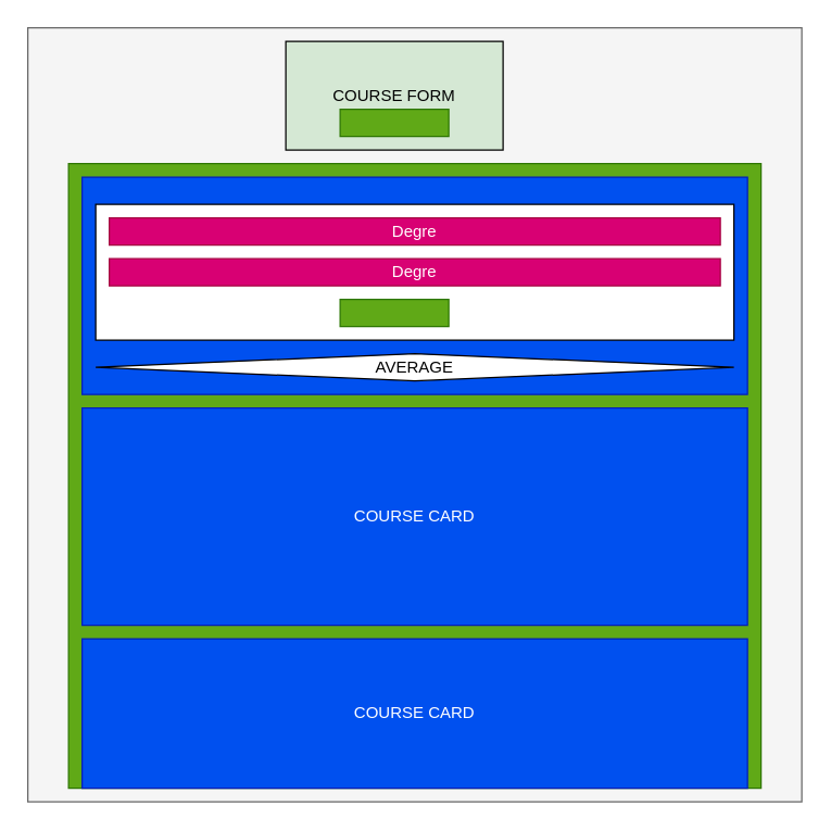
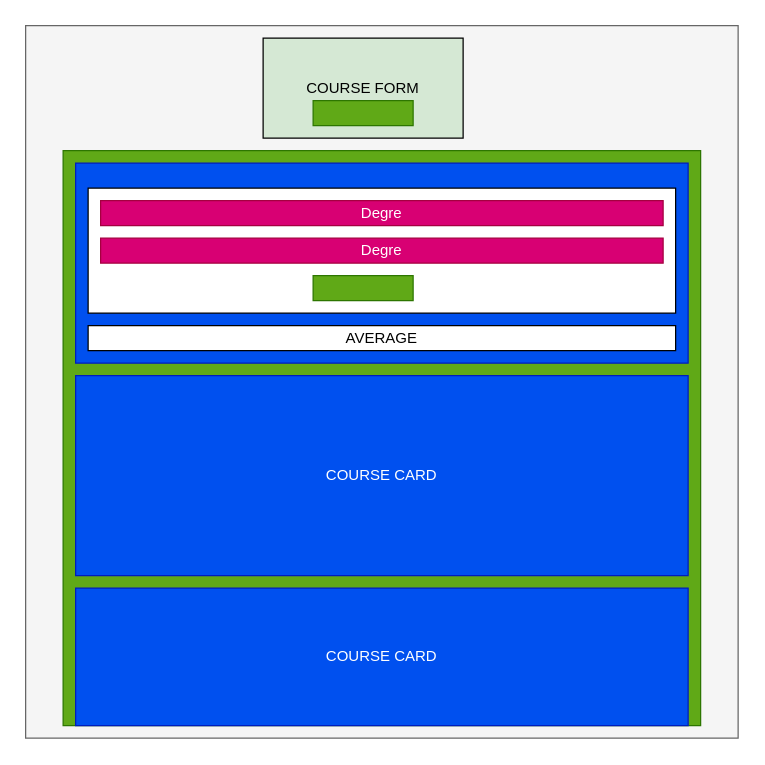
  <mxCell id="0" />
  <mxCell id="1" parent="0" />
  <mxCell id="2" value="" style="whiteSpace=wrap;html=1;aspect=fixed;fillColor=#f5f5f5;fontColor=#333333;strokeColor=#666666;" vertex="1" parent="1"><mxGeometry x="20" y="20" width="570" height="570" as="geometry" /></mxCell>
  <mxCell id="3" value="COURSE FORM" style="rounded=0;whiteSpace=wrap;html=1;fillColor=#d5e8d4;" vertex="1" parent="1"><mxGeometry x="210" y="30" width="160" height="80" as="geometry" /></mxCell>
  <mxCell id="4" value="" style="rounded=0;whiteSpace=wrap;html=1;fillColor=#60a917;strokeColor=#2D7600;fontColor=#ffffff;" vertex="1" parent="1"><mxGeometry x="50" y="120" width="510" height="460" as="geometry" /></mxCell>
  <mxCell id="5" value="COURSE CARD" style="rounded=0;whiteSpace=wrap;html=1;fillColor=#0050ef;strokeColor=#001DBC;fontColor=#ffffff;" vertex="1" parent="1"><mxGeometry x="60" y="130" width="490" height="160" as="geometry" /></mxCell>
  <mxCell id="6" value="COURSE CARD" style="rounded=0;whiteSpace=wrap;html=1;fillColor=#0050ef;strokeColor=#001DBC;fontColor=#ffffff;" vertex="1" parent="1"><mxGeometry x="60" y="300" width="490" height="160" as="geometry" /></mxCell>
  <mxCell id="7" value="COURSE CARD" style="rounded=0;whiteSpace=wrap;html=1;fillColor=#0050ef;strokeColor=#001DBC;fontColor=#ffffff;" vertex="1" parent="1"><mxGeometry x="60" y="470" width="490" height="110" as="geometry" /></mxCell>
  <mxCell id="8" value="" style="rounded=0;whiteSpace=wrap;html=1;" vertex="1" parent="1"><mxGeometry x="70" y="150" width="470" height="100" as="geometry" /></mxCell>
- <mxCell id="9" value="AVERAGE" style="rhombus;whiteSpace=wrap;html=1;" vertex="1" parent="1"><mxGeometry x="70" y="260" width="470" height="20" as="geometry" /></mxCell>
+ <mxCell id="9" value="AVERAGE" style="rounded=0;whiteSpace=wrap;html=1;" vertex="1" parent="1"><mxGeometry x="70" y="260" width="470" height="20" as="geometry" /></mxCell>
  <mxCell id="10" value="Degre" style="rounded=0;whiteSpace=wrap;html=1;fillColor=#d80073;fontColor=#ffffff;strokeColor=#A50040;" vertex="1" parent="1"><mxGeometry x="80" y="160" width="450" height="20" as="geometry" /></mxCell>
  <mxCell id="11" value="Degre" style="rounded=0;whiteSpace=wrap;html=1;fillColor=#d80073;fontColor=#ffffff;strokeColor=#A50040;" vertex="1" parent="1"><mxGeometry x="80" y="190" width="450" height="20" as="geometry" /></mxCell>
  <mxCell id="12" value="" style="rounded=0;whiteSpace=wrap;html=1;fillColor=#60a917;fontColor=#ffffff;strokeColor=#2D7600;" vertex="1" parent="1"><mxGeometry x="250" y="220" width="80" height="20" as="geometry" /></mxCell>
  <mxCell id="13" value="" style="rounded=0;whiteSpace=wrap;html=1;fillColor=#60a917;fontColor=#ffffff;strokeColor=#2D7600;" vertex="1" parent="1"><mxGeometry x="250" y="80" width="80" height="20" as="geometry" /></mxCell>
